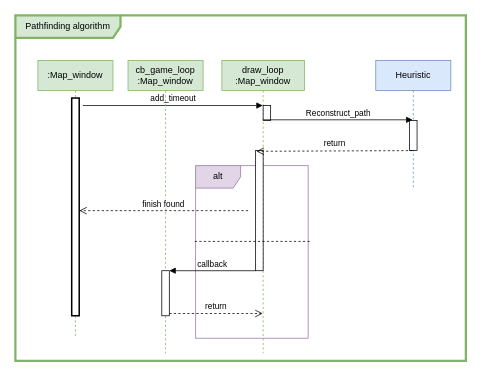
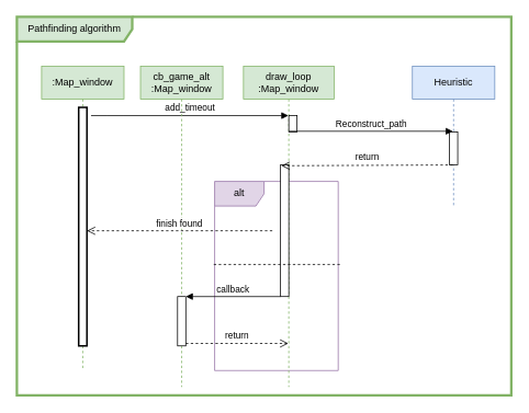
  <mxCell id="0" />
  <mxCell id="1" parent="0" />
  <mxCell id="2" value="Pathfinding algorithm" style="shape=umlFrame;whiteSpace=wrap;html=1;width=140;height=30;fillColor=#d5e8d4;strokeColor=#82b366;strokeWidth=3;" vertex="1" parent="1"><mxGeometry x="20" y="20" width="600" height="460" as="geometry" /></mxCell>
  <mxCell id="3" value="alt" style="shape=umlFrame;whiteSpace=wrap;html=1;strokeWidth=1;fillColor=#e1d5e7;strokeColor=#9673a6;" vertex="1" parent="1"><mxGeometry x="260" y="220" width="150" height="230" as="geometry" /></mxCell>
  <mxCell id="4" value=":Map_window" style="shape=umlLifeline;perimeter=lifelinePerimeter;whiteSpace=wrap;html=1;container=1;collapsible=0;recursiveResize=0;outlineConnect=0;strokeWidth=1;fillColor=#d5e8d4;strokeColor=#82b366;" vertex="1" parent="1"><mxGeometry x="50" y="80" width="100" height="370" as="geometry" /></mxCell>
  <mxCell id="5" value="" style="html=1;points=[];perimeter=orthogonalPerimeter;strokeWidth=2;" vertex="1" parent="4"><mxGeometry x="45" y="50" width="10" height="290" as="geometry" /></mxCell>
  <mxCell id="6" value="draw_loop&lt;br&gt;:Map_window" style="shape=umlLifeline;perimeter=lifelinePerimeter;whiteSpace=wrap;html=1;container=1;collapsible=0;recursiveResize=0;outlineConnect=0;strokeWidth=1;fillColor=#d5e8d4;strokeColor=#82b366;" vertex="1" parent="1"><mxGeometry x="295" y="80" width="110" height="390" as="geometry" /></mxCell>
  <mxCell id="7" value="" style="html=1;points=[];perimeter=orthogonalPerimeter;strokeWidth=1;" vertex="1" parent="6"><mxGeometry x="55" y="60" width="10" height="20" as="geometry" /></mxCell>
  <mxCell id="8" value="" style="html=1;points=[];perimeter=orthogonalPerimeter;strokeWidth=1;" vertex="1" parent="6"><mxGeometry x="45" y="120" width="10" height="160" as="geometry" /></mxCell>
  <mxCell id="9" value="add_timeout" style="html=1;verticalAlign=bottom;endArrow=block;" edge="1" parent="1" target="6"><mxGeometry width="80" relative="1" as="geometry"><mxPoint x="110" y="140" as="sourcePoint" /><mxPoint x="180" y="130" as="targetPoint" /><Array as="points"><mxPoint x="140" y="140" /></Array></mxGeometry></mxCell>
  <mxCell id="10" value="Heuristic" style="shape=umlLifeline;perimeter=lifelinePerimeter;whiteSpace=wrap;html=1;container=1;collapsible=0;recursiveResize=0;outlineConnect=0;strokeWidth=1;fillColor=#dae8fc;strokeColor=#6c8ebf;" vertex="1" parent="1"><mxGeometry x="500" y="80" width="100" height="170" as="geometry" /></mxCell>
  <mxCell id="11" value="" style="html=1;points=[];perimeter=orthogonalPerimeter;strokeWidth=1;" vertex="1" parent="10"><mxGeometry x="45" y="80" width="10" height="40" as="geometry" /></mxCell>
  <mxCell id="12" value="Reconstruct_path" style="html=1;verticalAlign=bottom;endArrow=block;entryX=0.4;entryY=-0.025;entryDx=0;entryDy=0;entryPerimeter=0;" edge="1" parent="1" target="11"><mxGeometry width="80" relative="1" as="geometry"><mxPoint x="350" y="159" as="sourcePoint" /><mxPoint x="430" y="160" as="targetPoint" /></mxGeometry></mxCell>
  <mxCell id="13" value="return" style="html=1;verticalAlign=bottom;endArrow=open;dashed=1;endSize=8;exitX=0.4;exitY=1;exitDx=0;exitDy=0;exitPerimeter=0;entryX=0.1;entryY=0.006;entryDx=0;entryDy=0;entryPerimeter=0;" edge="1" parent="1" source="11" target="8"><mxGeometry relative="1" as="geometry"><mxPoint x="440" y="200" as="sourcePoint" /><mxPoint x="340" y="197" as="targetPoint" /></mxGeometry></mxCell>
- <mxCell id="14" value="cb_game_loop&lt;br&gt;:Map_window" style="shape=umlLifeline;perimeter=lifelinePerimeter;whiteSpace=wrap;html=1;container=1;collapsible=0;recursiveResize=0;outlineConnect=0;strokeWidth=1;fillColor=#d5e8d4;strokeColor=#82b366;" vertex="1" parent="1"><mxGeometry x="170" y="80" width="100" height="390" as="geometry" /></mxCell>
+ <mxCell id="14" value="cb_game_alt&lt;br&gt;:Map_window" style="shape=umlLifeline;perimeter=lifelinePerimeter;whiteSpace=wrap;html=1;container=1;collapsible=0;recursiveResize=0;outlineConnect=0;strokeWidth=1;fillColor=#d5e8d4;strokeColor=#82b366;" vertex="1" parent="1"><mxGeometry x="170" y="80" width="100" height="390" as="geometry" /></mxCell>
  <mxCell id="15" value="finish found" style="html=1;verticalAlign=bottom;endArrow=open;dashed=1;endSize=8;" edge="1" parent="14" target="5"><mxGeometry relative="1" as="geometry"><mxPoint x="160" y="200" as="sourcePoint" /><mxPoint x="80" y="200" as="targetPoint" /></mxGeometry></mxCell>
  <mxCell id="16" value="" style="html=1;points=[];perimeter=orthogonalPerimeter;strokeWidth=1;" vertex="1" parent="14"><mxGeometry x="45" y="280" width="10" height="60" as="geometry" /></mxCell>
  <mxCell id="17" value="callback" style="html=1;verticalAlign=bottom;endArrow=block;entryX=1;entryY=0;" edge="1" target="16" parent="1" source="8"><mxGeometry relative="1" as="geometry"><mxPoint x="330" y="360" as="sourcePoint" /></mxGeometry></mxCell>
  <mxCell id="18" value="return" style="html=1;verticalAlign=bottom;endArrow=open;dashed=1;endSize=8;exitX=1;exitY=0.95;" edge="1" source="16" parent="1" target="6"><mxGeometry relative="1" as="geometry"><mxPoint x="330" y="417" as="targetPoint" /></mxGeometry></mxCell>
  <mxCell id="19" value="" style="endArrow=none;dashed=1;html=1;entryX=1.02;entryY=0.439;entryDx=0;entryDy=0;entryPerimeter=0;exitX=-0.007;exitY=0.439;exitDx=0;exitDy=0;exitPerimeter=0;" edge="1" parent="1" source="3" target="3"><mxGeometry width="50" height="50" relative="1" as="geometry"><mxPoint x="290" y="340" as="sourcePoint" /><mxPoint x="340" y="290" as="targetPoint" /></mxGeometry></mxCell>
